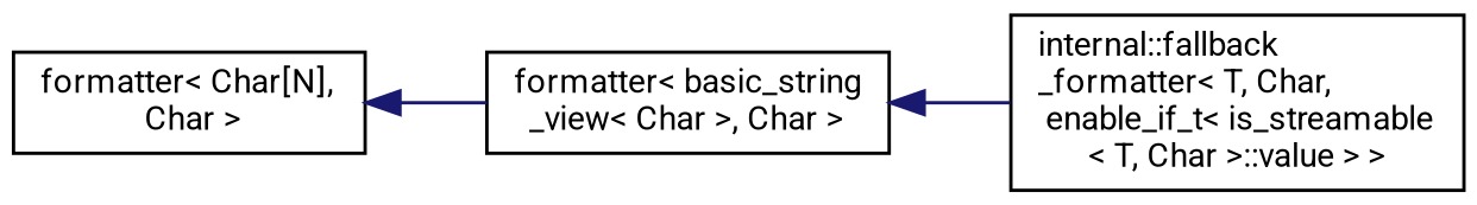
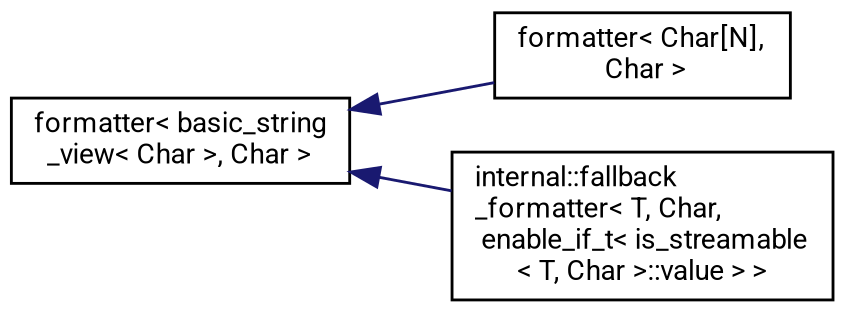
  digraph {
    rankdir=LR
    fontname=Roboto
    node [color=black fillcolor=white fontname=Roboto fontsize=10 shape=record style=filled]
    edge [color=midnightblue dir=back fontname=Roboto fontsize=10 labelfontname=Helvetica labelfontsize=10 style=solid]
    n1 [height=0.2 label="formatter\< basic_string\l_view\< Char \>, Char \>" width=0.4]
    n2 [height=0.2 label="formatter\< Char[N],\l Char \>" width=0.4]
    n3 [height=0.2 label="internal::fallback\l_formatter\< T, Char,\l enable_if_t\< is_streamable\l\< T, Char \>::value \> \>" width=0.4]
-   n2 -> n1
+   n1 -> n2
    n1 -> n3
  }
